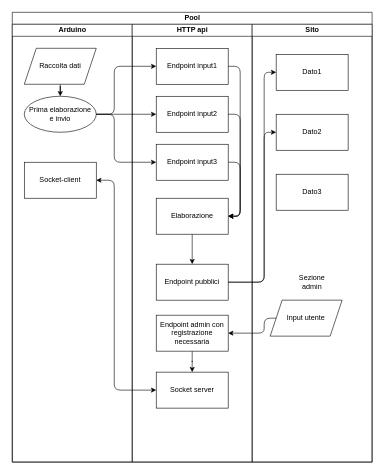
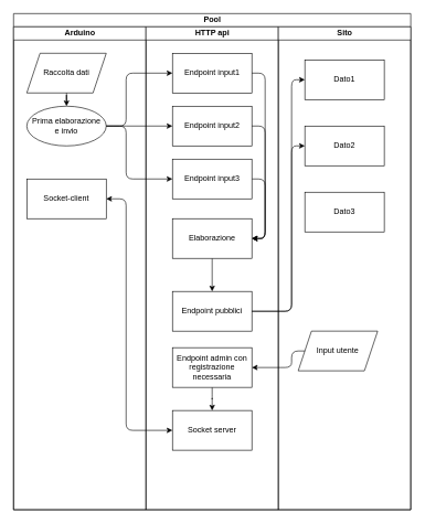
  <mxCell id="0" />
  <mxCell id="1" parent="0" />
  <mxCell id="2" value="Pool" style="swimlane;html=1;childLayout=stackLayout;resizeParent=1;resizeParentMax=0;startSize=20;" vertex="1" parent="1"><mxGeometry x="20" y="20" width="600" height="750" as="geometry" /></mxCell>
  <mxCell id="3" value="Arduino" style="swimlane;html=1;startSize=20;" vertex="1" parent="2"><mxGeometry y="20" width="200" height="730" as="geometry" /></mxCell>
  <mxCell id="4" value="Raccolta dati" style="shape=parallelogram;perimeter=parallelogramPerimeter;whiteSpace=wrap;html=1;fixedSize=1;" vertex="1" parent="3"><mxGeometry x="20" y="40" width="120" height="60" as="geometry" /></mxCell>
  <mxCell id="5" value="Prima elaborazione&lt;br&gt;e invio" style="ellipse;whiteSpace=wrap;html=1;" vertex="1" parent="3"><mxGeometry x="20" y="120" width="120" height="60" as="geometry" /></mxCell>
  <mxCell id="6" value="" style="edgeStyle=orthogonalEdgeStyle;rounded=1;orthogonalLoop=1;jettySize=auto;html=1;" edge="1" parent="3" source="4" target="5"><mxGeometry relative="1" as="geometry" /></mxCell>
  <mxCell id="7" value="Socket-client" style="rounded=0;whiteSpace=wrap;html=1;" vertex="1" parent="3"><mxGeometry x="20" y="230" width="120" height="60" as="geometry" /></mxCell>
  <mxCell id="8" value="HTTP api" style="swimlane;html=1;startSize=20;" vertex="1" parent="2"><mxGeometry x="200" y="20" width="200" height="730" as="geometry" /></mxCell>
  <mxCell id="9" value="Endpoint input1" style="rounded=0;whiteSpace=wrap;html=1;" vertex="1" parent="8"><mxGeometry x="40" y="40" width="120" height="60" as="geometry" /></mxCell>
  <mxCell id="10" value="Endpoint input2" style="rounded=0;whiteSpace=wrap;html=1;" vertex="1" parent="8"><mxGeometry x="40" y="120" width="120" height="60" as="geometry" /></mxCell>
  <mxCell id="11" style="edgeStyle=orthogonalEdgeStyle;rounded=1;orthogonalLoop=1;jettySize=auto;html=1;entryX=1;entryY=0.5;entryDx=0;entryDy=0;" edge="1" parent="8" source="12" target="14"><mxGeometry relative="1" as="geometry"><Array as="points"><mxPoint x="180" y="230" /><mxPoint x="180" y="320" /></Array></mxGeometry></mxCell>
  <mxCell id="12" value="Endpoint input3" style="rounded=0;whiteSpace=wrap;html=1;" vertex="1" parent="8"><mxGeometry x="40" y="200" width="120" height="60" as="geometry" /></mxCell>
  <mxCell id="13" style="edgeStyle=orthogonalEdgeStyle;rounded=1;orthogonalLoop=1;jettySize=auto;html=1;" edge="1" parent="8" source="14" target="16"><mxGeometry relative="1" as="geometry" /></mxCell>
  <mxCell id="14" value="Elaborazione" style="rounded=0;whiteSpace=wrap;html=1;" vertex="1" parent="8"><mxGeometry x="40" y="290" width="120" height="60" as="geometry" /></mxCell>
  <mxCell id="15" style="edgeStyle=orthogonalEdgeStyle;rounded=1;orthogonalLoop=1;jettySize=auto;html=1;entryX=1;entryY=0.5;entryDx=0;entryDy=0;" edge="1" parent="8" source="9" target="14"><mxGeometry relative="1" as="geometry"><mxPoint x="180" y="330" as="targetPoint" /><Array as="points"><mxPoint x="180" y="70" /><mxPoint x="180" y="320" /></Array></mxGeometry></mxCell>
  <mxCell id="16" value="Endpoint pubblici" style="rounded=0;whiteSpace=wrap;html=1;" vertex="1" parent="8"><mxGeometry x="40" y="400" width="120" height="60" as="geometry" /></mxCell>
  <mxCell id="17" style="edgeStyle=orthogonalEdgeStyle;rounded=1;orthogonalLoop=1;jettySize=auto;html=1;entryX=0.5;entryY=0;entryDx=0;entryDy=0;strokeColor=#000000;" edge="1" parent="8" source="18" target="19"><mxGeometry relative="1" as="geometry" /></mxCell>
  <mxCell id="18" value="Endpoint admin con registrazione necessaria" style="rounded=0;whiteSpace=wrap;html=1;" vertex="1" parent="8"><mxGeometry x="40" y="485" width="120" height="60" as="geometry" /></mxCell>
  <mxCell id="19" value="Socket server" style="rounded=0;whiteSpace=wrap;html=1;" vertex="1" parent="8"><mxGeometry x="40" y="580" width="120" height="60" as="geometry" /></mxCell>
  <mxCell id="20" value="Sito" style="swimlane;html=1;startSize=20;" vertex="1" parent="2"><mxGeometry x="400" y="20" width="200" height="730" as="geometry" /></mxCell>
  <mxCell id="21" value="Dato1" style="rounded=0;whiteSpace=wrap;html=1;" vertex="1" parent="20"><mxGeometry x="40" y="50" width="120" height="60" as="geometry" /></mxCell>
  <mxCell id="22" value="Dato2" style="rounded=0;whiteSpace=wrap;html=1;" vertex="1" parent="20"><mxGeometry x="40" y="150" width="120" height="60" as="geometry" /></mxCell>
  <mxCell id="23" value="Dato3" style="rounded=0;whiteSpace=wrap;html=1;" vertex="1" parent="20"><mxGeometry x="40" y="250" width="120" height="60" as="geometry" /></mxCell>
- <mxCell id="24" value="Sezione admin" style="text;html=1;strokeColor=none;fillColor=none;align=center;verticalAlign=middle;whiteSpace=wrap;rounded=0;" vertex="1" parent="20"><mxGeometry x="80" y="420" width="40" height="20" as="geometry" /></mxCell>
  <mxCell id="25" value="&lt;span&gt;Input utente&lt;/span&gt;" style="shape=parallelogram;perimeter=parallelogramPerimeter;whiteSpace=wrap;html=1;fixedSize=1;" vertex="1" parent="20"><mxGeometry x="30" y="460" width="120" height="60" as="geometry" /></mxCell>
  <mxCell id="26" style="edgeStyle=orthogonalEdgeStyle;rounded=1;orthogonalLoop=1;jettySize=auto;html=1;entryX=0;entryY=0.5;entryDx=0;entryDy=0;" edge="1" parent="2" source="5" target="9"><mxGeometry relative="1" as="geometry"><Array as="points"><mxPoint x="170" y="170" /><mxPoint x="170" y="90" /></Array></mxGeometry></mxCell>
  <mxCell id="27" style="edgeStyle=orthogonalEdgeStyle;rounded=1;orthogonalLoop=1;jettySize=auto;html=1;" edge="1" parent="2" source="5" target="10"><mxGeometry relative="1" as="geometry"><Array as="points"><mxPoint x="160" y="170" /><mxPoint x="160" y="170" /></Array></mxGeometry></mxCell>
  <mxCell id="28" style="edgeStyle=orthogonalEdgeStyle;rounded=1;orthogonalLoop=1;jettySize=auto;html=1;entryX=0;entryY=0.5;entryDx=0;entryDy=0;" edge="1" parent="2" source="5" target="12"><mxGeometry relative="1" as="geometry"><Array as="points"><mxPoint x="170" y="170" /><mxPoint x="170" y="250" /></Array></mxGeometry></mxCell>
  <mxCell id="29" style="edgeStyle=orthogonalEdgeStyle;orthogonalLoop=1;jettySize=auto;html=1;entryX=0;entryY=0.5;entryDx=0;entryDy=0;rounded=1;" edge="1" parent="2" source="16" target="21"><mxGeometry relative="1" as="geometry"><Array as="points"><mxPoint x="420" y="450" /><mxPoint x="420" y="100" /></Array></mxGeometry></mxCell>
  <mxCell id="30" style="edgeStyle=orthogonalEdgeStyle;orthogonalLoop=1;jettySize=auto;html=1;entryX=0;entryY=0.5;entryDx=0;entryDy=0;rounded=1;" edge="1" parent="2" source="16" target="22"><mxGeometry relative="1" as="geometry"><Array as="points"><mxPoint x="420" y="450" /><mxPoint x="420" y="200" /></Array></mxGeometry></mxCell>
  <mxCell id="31" style="edgeStyle=orthogonalEdgeStyle;rounded=1;orthogonalLoop=1;jettySize=auto;html=1;entryX=1;entryY=0.5;entryDx=0;entryDy=0;strokeColor=#000000;" edge="1" parent="2" target="18"><mxGeometry relative="1" as="geometry"><mxPoint x="440" y="510" as="sourcePoint" /><Array as="points"><mxPoint x="420" y="510" /><mxPoint x="420" y="535" /></Array></mxGeometry></mxCell>
  <mxCell id="32" value="" style="endArrow=classic;startArrow=classic;html=1;strokeColor=#000000;entryX=0;entryY=0.5;entryDx=0;entryDy=0;exitX=1;exitY=0.5;exitDx=0;exitDy=0;" edge="1" parent="2" source="7" target="19"><mxGeometry width="50" height="50" relative="1" as="geometry"><mxPoint x="350" y="480" as="sourcePoint" /><mxPoint x="400" y="430" as="targetPoint" /><Array as="points"><mxPoint x="170" y="280" /><mxPoint x="170" y="630" /></Array></mxGeometry></mxCell>
  <mxCell id="33" style="edgeStyle=orthogonalEdgeStyle;rounded=1;orthogonalLoop=1;jettySize=auto;html=1;" edge="1" parent="1" source="10"><mxGeometry relative="1" as="geometry"><mxPoint x="380" y="360" as="targetPoint" /><Array as="points"><mxPoint x="400" y="190" /><mxPoint x="400" y="360" /></Array></mxGeometry></mxCell>
